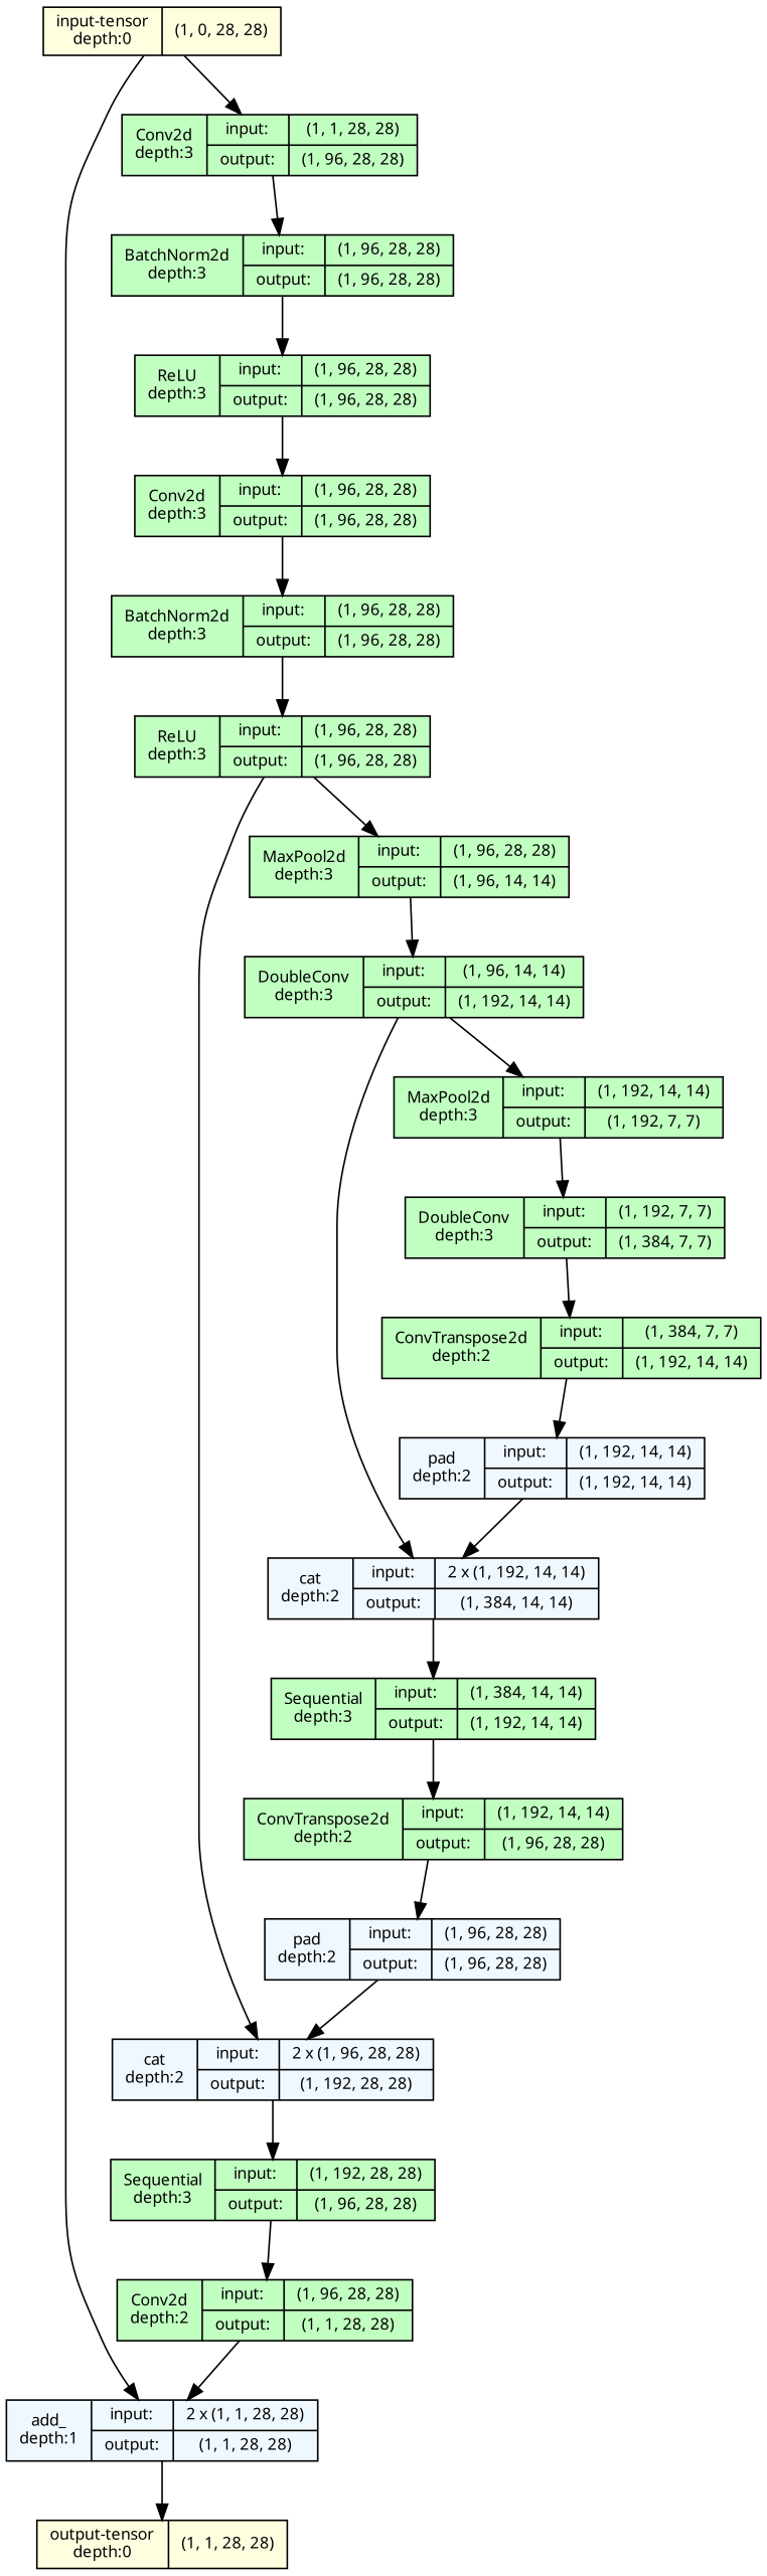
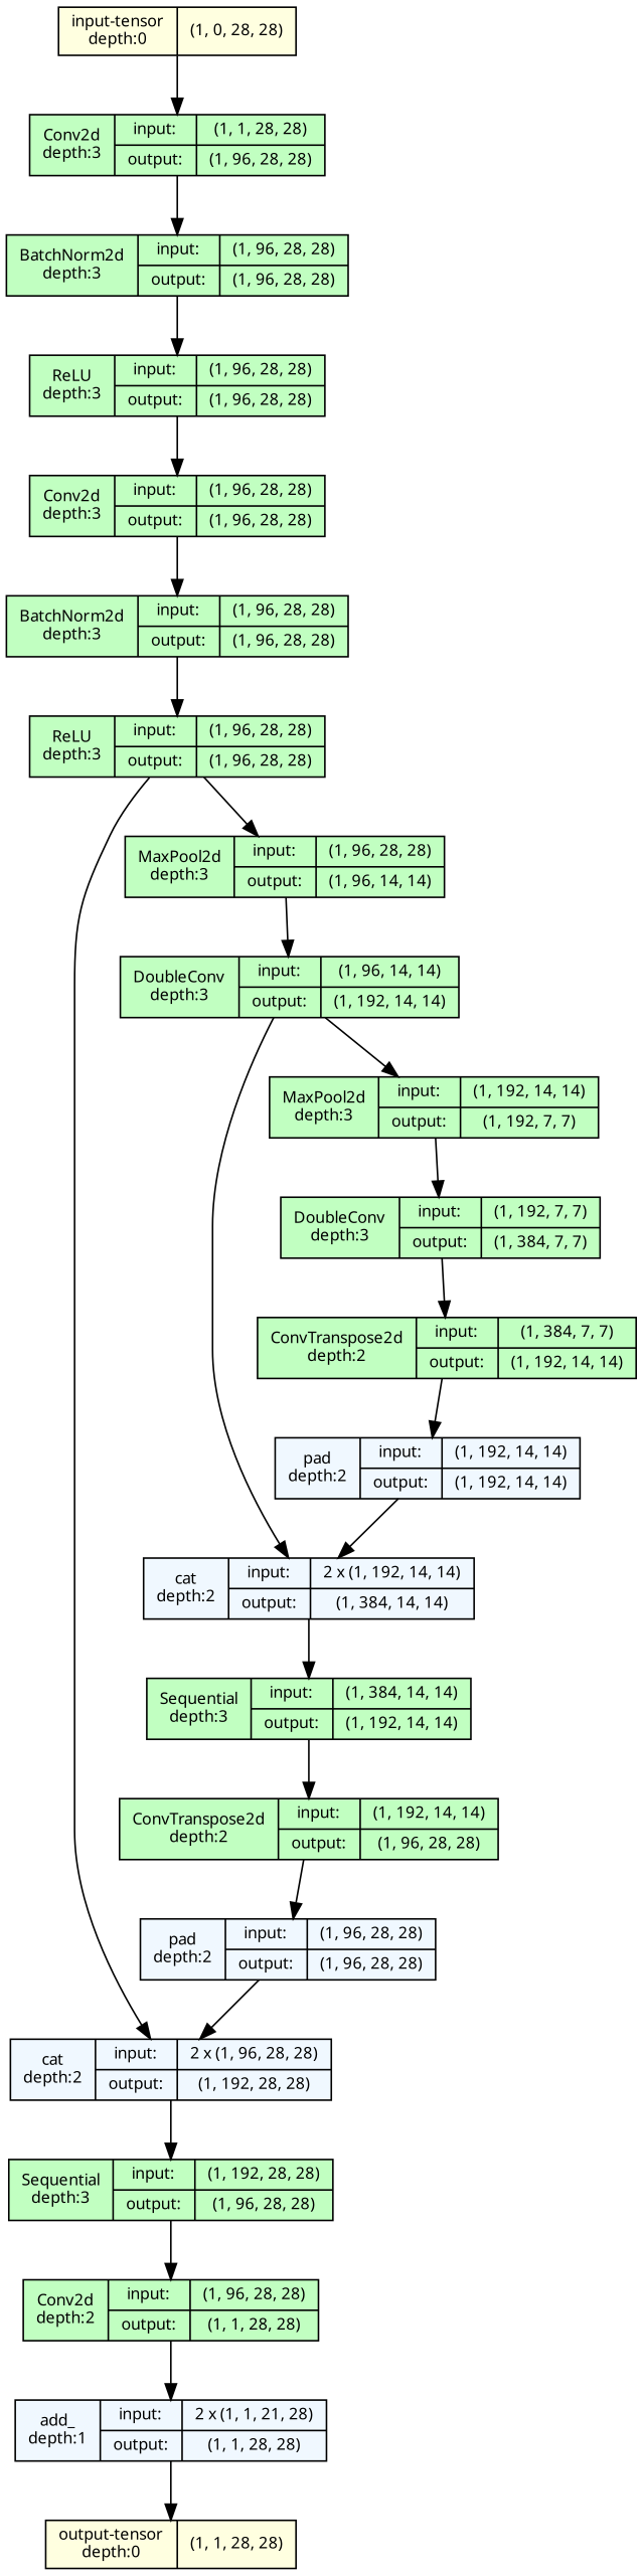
  strict digraph {
    ordering=in
    node [align=left fillcolor=darkseagreen1 fontname="Linux libertine" fontsize=10 ranksep=0.1 shape=record style=filled]
    edge [fontsize=10]
    n1 [fillcolor=lightyellow height=0.2 label="input-tensor&#92;ndepth:0|(1, 0, 28, 28)"]
    n2 [height=0.2 label="Conv2d&#92;ndepth:3|{input:|output:}|{(1, 1, 28, 28)|(1, 96, 28, 28)}"]
-   n3 [fillcolor=aliceblue height=0.2 label="add_&#92;ndepth:1|{input:|output:}|{2 x (1, 1, 28, 28)|(1, 1, 28, 28)}"]
+   n3 [fillcolor=aliceblue height=0.2 label="add_&#92;ndepth:1|{input:|output:}|{2 x (1, 1, 21, 28)|(1, 1, 28, 28)}"]
    n4 [height=0.2 label="BatchNorm2d&#92;ndepth:3|{input:|output:}|{(1, 96, 28, 28)|(1, 96, 28, 28)}"]
    n5 [fillcolor=lightyellow height=0.2 label="output-tensor&#92;ndepth:0|(1, 1, 28, 28)"]
    n6 [height=0.2 label="ReLU&#92;ndepth:3|{input:|output:}|{(1, 96, 28, 28)|(1, 96, 28, 28)}"]
    n7 [height=0.2 label="Conv2d&#92;ndepth:3|{input:|output:}|{(1, 96, 28, 28)|(1, 96, 28, 28)}"]
    n8 [height=0.2 label="BatchNorm2d&#92;ndepth:3|{input:|output:}|{(1, 96, 28, 28)|(1, 96, 28, 28)}"]
    n9 [height=0.2 label="ReLU&#92;ndepth:3|{input:|output:}|{(1, 96, 28, 28)|(1, 96, 28, 28)}"]
    n10 [height=0.2 label="MaxPool2d&#92;ndepth:3|{input:|output:}|{(1, 96, 28, 28)|(1, 96, 14, 14)}"]
    n11 [fillcolor=aliceblue height=0.2 label="cat&#92;ndepth:2|{input:|output:}|{2 x (1, 96, 28, 28)|(1, 192, 28, 28)}"]
    n12 [height=0.2 label="DoubleConv&#92;ndepth:3|{input:|output:}|{(1, 96, 14, 14)|(1, 192, 14, 14)}"]
    n13 [height=0.2 label="Sequential&#92;ndepth:3|{input:|output:}|{(1, 192, 28, 28)|(1, 96, 28, 28)}"]
    n14 [height=0.2 label="MaxPool2d&#92;ndepth:3|{input:|output:}|{(1, 192, 14, 14)|(1, 192, 7, 7)}"]
    n15 [fillcolor=aliceblue height=0.2 label="cat&#92;ndepth:2|{input:|output:}|{2 x (1, 192, 14, 14)|(1, 384, 14, 14)}"]
    n16 [height=0.2 label="DoubleConv&#92;ndepth:3|{input:|output:}|{(1, 192, 7, 7)|(1, 384, 7, 7)}"]
    n17 [height=0.2 label="Sequential&#92;ndepth:3|{input:|output:}|{(1, 384, 14, 14)|(1, 192, 14, 14)}"]
    n18 [height=0.2 label="ConvTranspose2d&#92;ndepth:2|{input:|output:}|{(1, 384, 7, 7)|(1, 192, 14, 14)}"]
    n19 [fillcolor=aliceblue height=0.2 label="pad&#92;ndepth:2|{input:|output:}|{(1, 192, 14, 14)|(1, 192, 14, 14)}"]
    n20 [height=0.2 label="ConvTranspose2d&#92;ndepth:2|{input:|output:}|{(1, 192, 14, 14)|(1, 96, 28, 28)}"]
    n21 [fillcolor=aliceblue height=0.2 label="pad&#92;ndepth:2|{input:|output:}|{(1, 96, 28, 28)|(1, 96, 28, 28)}"]
    n22 [height=0.2 label="Conv2d&#92;ndepth:2|{input:|output:}|{(1, 96, 28, 28)|(1, 1, 28, 28)}"]
    n1 -> n2
-   n1 -> n3
    n2 -> n4
    n3 -> n5
    n4 -> n6
    n6 -> n7
    n7 -> n8
    n8 -> n9
    n9 -> n10
    n9 -> n11
    n10 -> n12
    n11 -> n13
    n12 -> n14
    n12 -> n15
    n13 -> n22
    n14 -> n16
    n15 -> n17
    n16 -> n18
    n17 -> n20
    n18 -> n19
    n19 -> n15
    n20 -> n21
    n21 -> n11
    n22 -> n3
  }
